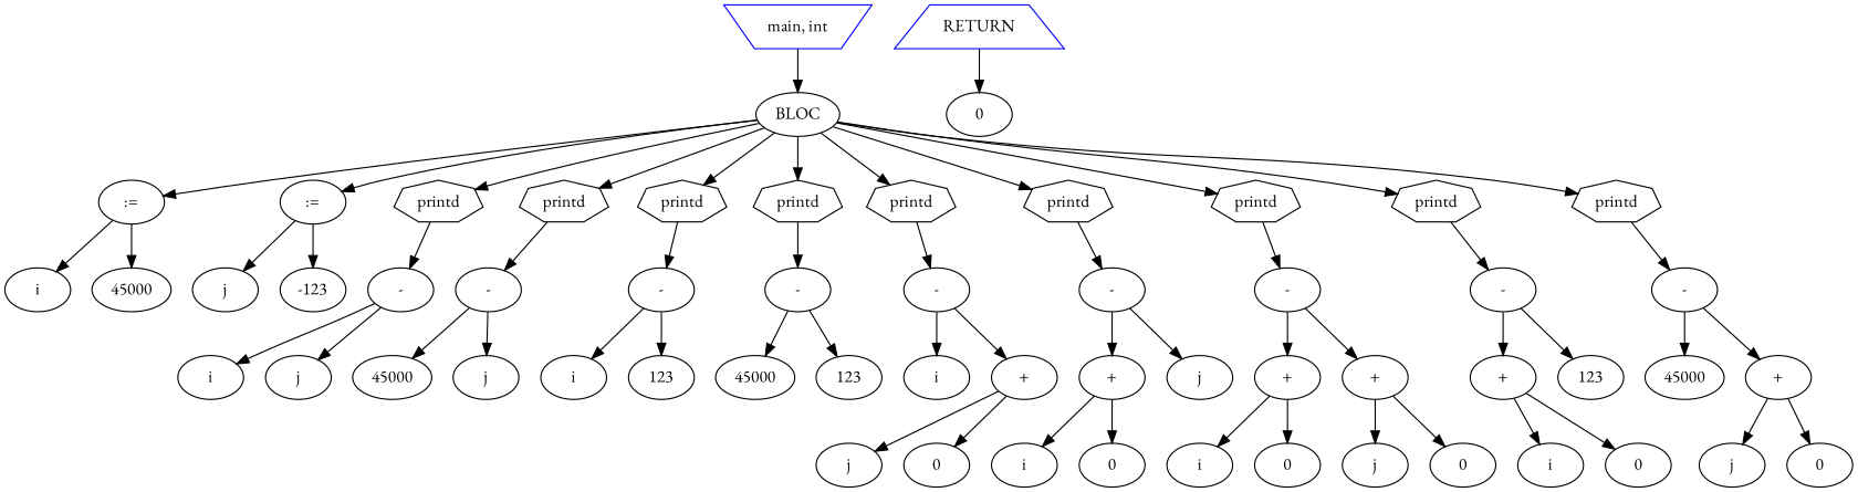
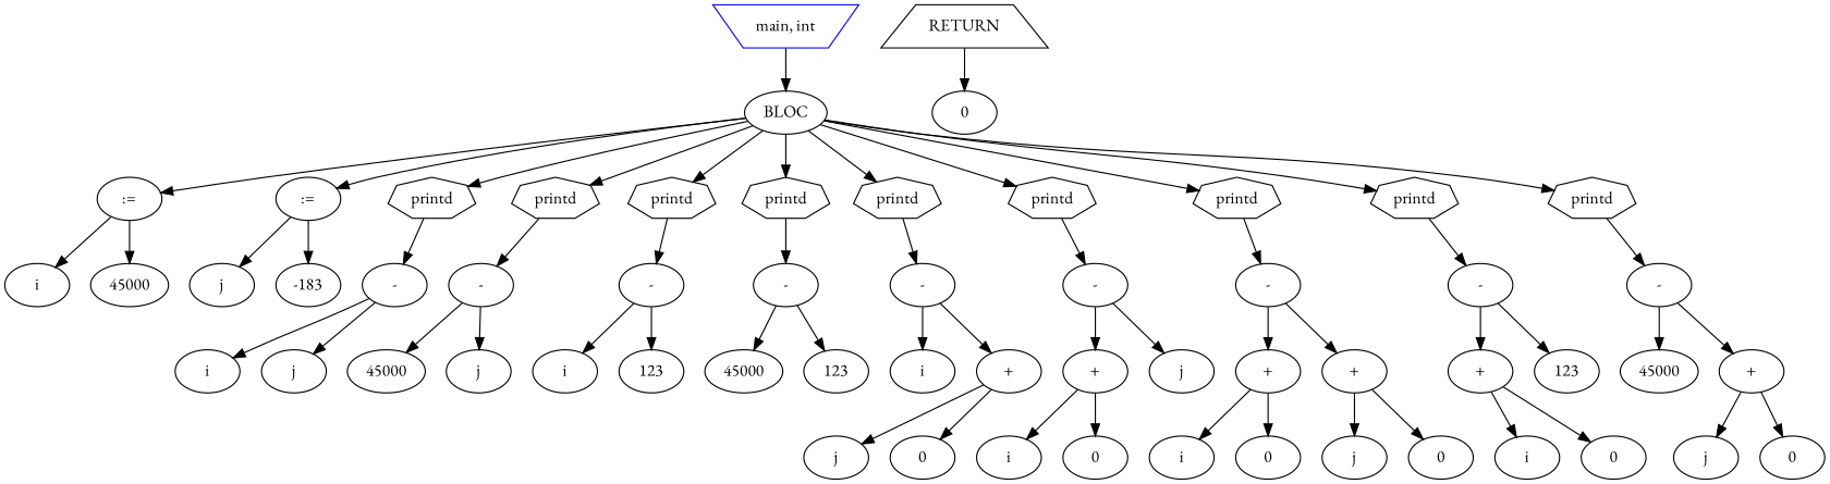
  digraph {
    fontname="EB Garamond"
    node [fontname="EB Garamond"]
    edge [fontname="EB Garamond"]
    n1 [color=blue label="main, int" shape=invtrapezium]
    n2 [label=BLOC]
    n3 [label=":="]
    n4 [label=":="]
    n5 [label=printd shape=septagon]
    n6 [label=printd shape=septagon]
    n7 [label=printd shape=septagon]
    n8 [label=printd shape=septagon]
    n9 [label=printd shape=septagon]
    n10 [label=printd shape=septagon]
    n11 [label=printd shape=septagon]
    n12 [label=printd shape=septagon]
    n13 [label=printd shape=septagon]
    n14 [label=i]
    n15 [label=45000]
    n16 [label=j]
-   n17 [label=-123]
+   n17 [label=-183]
    n18 [label="-"]
    n19 [label="-"]
    n20 [label="-"]
    n21 [label="-"]
    n22 [label="-"]
    n23 [label="-"]
    n24 [label="-"]
    n25 [label="-"]
    n26 [label="-"]
-   n27 [color=blue label=RETURN shape=trapezium]
+   n27 [color=black label=RETURN shape=trapezium]
    n28 [label=0]
    n29 [label=i]
    n30 [label=j]
    n31 [label=45000]
    n32 [label=j]
    n33 [label=i]
    n34 [label=123]
    n35 [label=45000]
    n36 [label=123]
    n37 [label=i]
    n38 [label="+"]
    n39 [label=j]
    n40 [label=0]
    n41 [label="+"]
    n42 [label=j]
    n43 [label=i]
    n44 [label=0]
    n45 [label="+"]
    n46 [label="+"]
    n47 [label=i]
    n48 [label=0]
    n49 [label=j]
    n50 [label=0]
    n51 [label="+"]
    n52 [label=123]
    n53 [label=i]
    n54 [label=0]
    n55 [label=45000]
    n56 [label="+"]
    n57 [label=j]
    n58 [label=0]
    n1 -> n2
    n2 -> n3
    n2 -> n4
    n2 -> n5
    n2 -> n6
    n2 -> n7
    n2 -> n8
    n2 -> n9
    n2 -> n10
    n2 -> n11
    n2 -> n12
    n2 -> n13
    n3 -> n14
    n3 -> n15
    n4 -> n16
    n4 -> n17
    n5 -> n18
    n6 -> n19
    n7 -> n20
    n8 -> n21
    n9 -> n22
    n10 -> n23
    n11 -> n24
    n12 -> n25
    n13 -> n26
    n18 -> n29
    n18 -> n30
    n19 -> n31
    n19 -> n32
    n20 -> n33
    n20 -> n34
    n21 -> n35
    n21 -> n36
    n22 -> n37
    n22 -> n38
    n23 -> n41
    n23 -> n42
    n24 -> n45
    n24 -> n46
    n25 -> n51
    n25 -> n52
    n26 -> n55
    n26 -> n56
    n27 -> n28
    n38 -> n39
    n38 -> n40
    n41 -> n43
    n41 -> n44
    n45 -> n47
    n45 -> n48
    n46 -> n49
    n46 -> n50
    n51 -> n53
    n51 -> n54
    n56 -> n57
    n56 -> n58
  }
